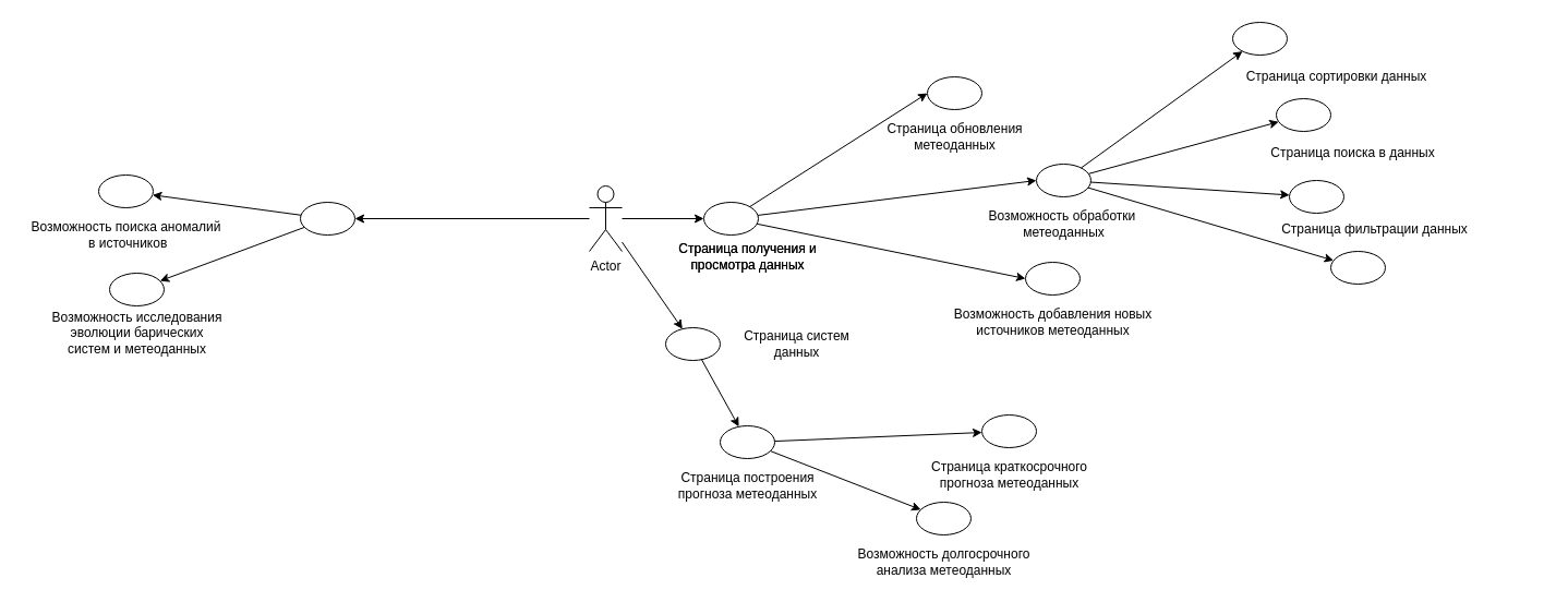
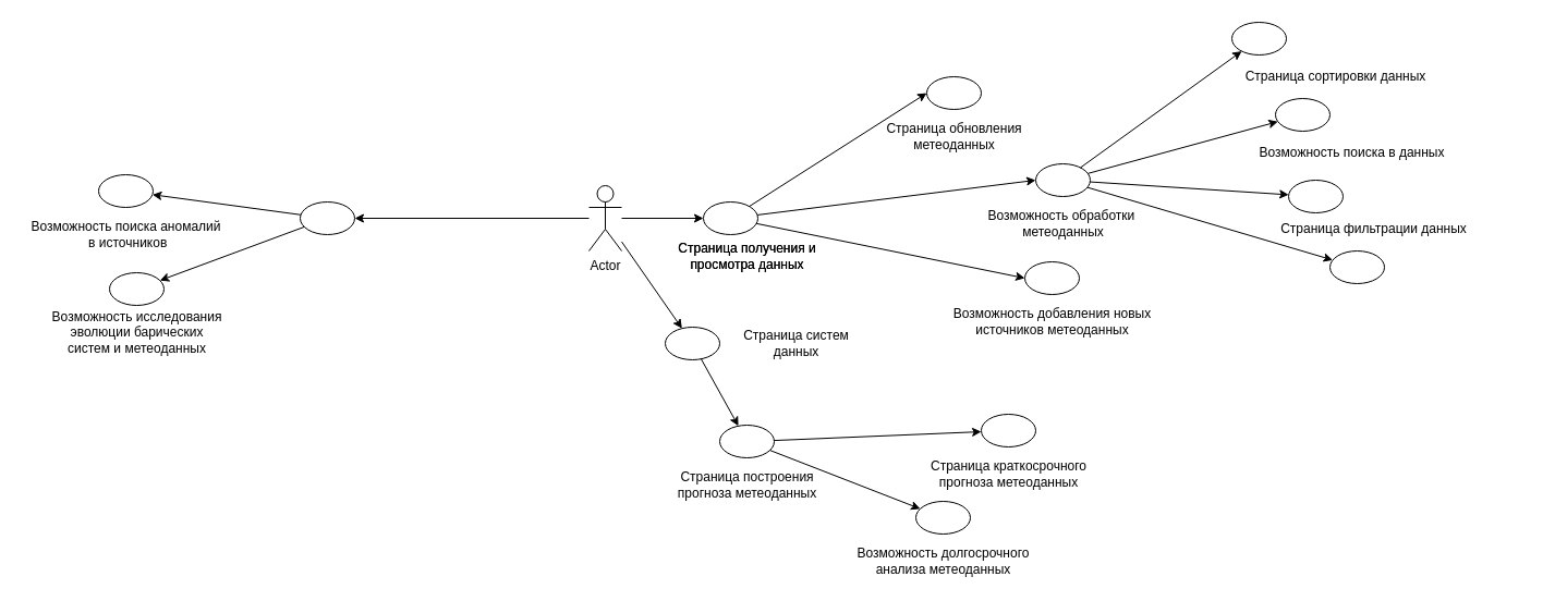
  <mxCell id="0" />
  <mxCell id="1" parent="0" />
  <mxCell id="2" value="" style="rounded=0;orthogonalLoop=1;jettySize=auto;html=1;" parent="1" source="4" target="21" edge="1"><mxGeometry relative="1" as="geometry" /></mxCell>
  <mxCell id="3" value="" style="edgeStyle=orthogonalEdgeStyle;rounded=0;orthogonalLoop=1;jettySize=auto;html=1;entryX=0;entryY=0.5;entryDx=0;entryDy=0;" parent="1" source="4" target="8" edge="1"><mxGeometry relative="1" as="geometry" /></mxCell>
  <mxCell id="4" value="Actor" style="shape=umlActor;verticalLabelPosition=bottom;verticalAlign=top;html=1;" parent="1" vertex="1"><mxGeometry x="540" y="170" width="30" height="60" as="geometry" /></mxCell>
  <mxCell id="5" style="rounded=0;orthogonalLoop=1;jettySize=auto;html=1;entryX=0;entryY=0.5;entryDx=0;entryDy=0;" parent="1" source="8" target="13" edge="1"><mxGeometry relative="1" as="geometry" /></mxCell>
  <mxCell id="6" style="edgeStyle=none;rounded=0;jumpStyle=sharp;jumpSize=1;orthogonalLoop=1;jettySize=auto;html=1;entryX=0;entryY=0.5;entryDx=0;entryDy=0;" parent="1" source="8" target="16" edge="1"><mxGeometry relative="1" as="geometry" /></mxCell>
  <mxCell id="7" style="edgeStyle=none;rounded=0;jumpStyle=sharp;jumpSize=1;orthogonalLoop=1;jettySize=auto;html=1;entryX=0;entryY=0.5;entryDx=0;entryDy=0;" parent="1" source="8" target="23" edge="1"><mxGeometry relative="1" as="geometry" /></mxCell>
  <mxCell id="8" value="" style="ellipse;whiteSpace=wrap;html=1;" parent="1" vertex="1"><mxGeometry x="645" y="185" width="50" height="30" as="geometry" /></mxCell>
  <mxCell id="9" value="" style="endArrow=classic;html=1;entryX=1;entryY=0.5;entryDx=0;entryDy=0;edgeStyle=orthogonalEdgeStyle;jumpStyle=sharp;jumpSize=1;" parent="1" source="4" target="19" edge="1"><mxGeometry width="50" height="50" relative="1" as="geometry"><mxPoint x="535" y="350" as="sourcePoint" /><mxPoint x="585" y="300" as="targetPoint" /><Array as="points"><mxPoint x="345" y="200" /></Array></mxGeometry></mxCell>
  <mxCell id="10" value="Страница получения и &lt;br&gt;просмотра данных" style="text;html=1;align=center;verticalAlign=middle;resizable=0;points=[];autosize=1;" parent="1" vertex="1"><mxGeometry x="615" y="220" width="140" height="30" as="geometry" /></mxCell>
  <mxCell id="11" value="Страница получения и &lt;br&gt;просмотра данных" style="text;html=1;align=center;verticalAlign=middle;resizable=0;points=[];autosize=1;" parent="1" vertex="1"><mxGeometry x="615" y="220" width="140" height="30" as="geometry" /></mxCell>
  <mxCell id="12" value="" style="group" parent="1" vertex="1" connectable="0"><mxGeometry x="805" y="70" width="150" height="70" as="geometry" /></mxCell>
  <mxCell id="13" value="" style="ellipse;whiteSpace=wrap;html=1;" parent="12" vertex="1"><mxGeometry x="45" width="50" height="30" as="geometry" /></mxCell>
  <mxCell id="14" value="Страница обновления &lt;br&gt;метеоданных" style="text;html=1;align=center;verticalAlign=middle;resizable=0;points=[];autosize=1;" parent="12" vertex="1"><mxGeometry x="-10" y="40" width="160" height="30" as="geometry" /></mxCell>
  <mxCell id="15" value="" style="group" parent="1" vertex="1" connectable="0"><mxGeometry x="905" y="150" width="150" height="70" as="geometry" /></mxCell>
  <mxCell id="16" value="" style="ellipse;whiteSpace=wrap;html=1;" parent="15" vertex="1"><mxGeometry x="45" width="50" height="30" as="geometry" /></mxCell>
  <mxCell id="17" value="Возможность обработки&amp;nbsp;&lt;br&gt;метеоданных" style="text;html=1;align=center;verticalAlign=middle;resizable=0;points=[];autosize=1;" parent="15" vertex="1"><mxGeometry x="-10" y="40" width="160" height="30" as="geometry" /></mxCell>
  <mxCell id="18" value="" style="group" parent="1" vertex="1" connectable="0"><mxGeometry x="245" y="185" width="120" height="65" as="geometry" /></mxCell>
  <mxCell id="19" value="" style="ellipse;whiteSpace=wrap;html=1;" parent="18" vertex="1"><mxGeometry x="30" width="50" height="30" as="geometry" /></mxCell>
  <mxCell id="20" value="" style="group" parent="1" vertex="1" connectable="0"><mxGeometry x="585" y="300" width="130" height="60" as="geometry" /></mxCell>
  <mxCell id="21" value="" style="ellipse;whiteSpace=wrap;html=1;" parent="20" vertex="1"><mxGeometry x="25" width="50" height="30" as="geometry" /></mxCell>
  <mxCell id="22" value="" style="group" parent="1" vertex="1" connectable="0"><mxGeometry x="895" y="240" width="170" height="70" as="geometry" /></mxCell>
  <mxCell id="23" value="" style="ellipse;whiteSpace=wrap;html=1;" parent="22" vertex="1"><mxGeometry x="45" width="50" height="30" as="geometry" /></mxCell>
  <mxCell id="24" value="Возможность добавления новых &lt;br&gt;источников&amp;nbsp;метеоданных" style="text;html=1;align=center;verticalAlign=middle;resizable=0;points=[];autosize=1;" parent="22" vertex="1"><mxGeometry x="-30" y="40" width="200" height="30" as="geometry" /></mxCell>
  <mxCell id="25" value="" style="group" parent="1" vertex="1" connectable="0"><mxGeometry x="615" y="390" width="150" height="70" as="geometry" /></mxCell>
  <mxCell id="26" value="" style="ellipse;whiteSpace=wrap;html=1;" parent="25" vertex="1"><mxGeometry x="45" width="50" height="30" as="geometry" /></mxCell>
  <mxCell id="27" value="Страница построения &lt;br&gt;прогноза&amp;nbsp;метеоданных" style="text;html=1;align=center;verticalAlign=middle;resizable=0;points=[];autosize=1;" parent="25" vertex="1"><mxGeometry x="-10" y="40" width="160" height="30" as="geometry" /></mxCell>
  <mxCell id="28" style="edgeStyle=none;rounded=0;jumpStyle=sharp;jumpSize=1;orthogonalLoop=1;jettySize=auto;html=1;" parent="1" source="21" target="26" edge="1"><mxGeometry relative="1" as="geometry" /></mxCell>
  <mxCell id="29" value="" style="group" parent="1" vertex="1" connectable="0"><mxGeometry x="45" y="160" width="165" height="70" as="geometry" /></mxCell>
  <mxCell id="30" value="" style="ellipse;whiteSpace=wrap;html=1;" parent="29" vertex="1"><mxGeometry x="45" width="50" height="30" as="geometry" /></mxCell>
  <mxCell id="31" value="Возможность поиска аномалий&lt;br&gt;&amp;nbsp;в источников" style="text;html=1;align=center;verticalAlign=middle;resizable=0;points=[];autosize=1;" parent="29" vertex="1"><mxGeometry x="-25" y="40" width="190" height="30" as="geometry" /></mxCell>
  <mxCell id="32" value="" style="group" parent="1" vertex="1" connectable="0"><mxGeometry x="855" y="380" width="160" height="70" as="geometry" /></mxCell>
  <mxCell id="33" value="" style="ellipse;whiteSpace=wrap;html=1;" parent="32" vertex="1"><mxGeometry x="45" width="50" height="30" as="geometry" /></mxCell>
  <mxCell id="34" value="Страница краткосрочного &lt;br&gt;прогноза&amp;nbsp;метеоданных" style="text;html=1;align=center;verticalAlign=middle;resizable=0;points=[];autosize=1;" parent="32" vertex="1"><mxGeometry x="-20" y="40" width="180" height="30" as="geometry" /></mxCell>
  <mxCell id="35" style="edgeStyle=none;rounded=0;jumpStyle=sharp;jumpSize=1;orthogonalLoop=1;jettySize=auto;html=1;" parent="1" source="26" target="33" edge="1"><mxGeometry relative="1" as="geometry" /></mxCell>
  <mxCell id="36" value="" style="group" parent="1" vertex="1" connectable="0"><mxGeometry x="795" y="460" width="160" height="70" as="geometry" /></mxCell>
  <mxCell id="37" value="" style="ellipse;whiteSpace=wrap;html=1;" parent="36" vertex="1"><mxGeometry x="45" width="50" height="30" as="geometry" /></mxCell>
  <mxCell id="38" value="Возможность долгосрочного &lt;br&gt;анализа&amp;nbsp;метеоданных" style="text;html=1;align=center;verticalAlign=middle;resizable=0;points=[];autosize=1;" parent="36" vertex="1"><mxGeometry x="-15" y="40" width="170" height="30" as="geometry" /></mxCell>
  <mxCell id="39" style="edgeStyle=none;rounded=0;jumpStyle=sharp;jumpSize=1;orthogonalLoop=1;jettySize=auto;html=1;" parent="1" source="26" target="37" edge="1"><mxGeometry relative="1" as="geometry" /></mxCell>
  <mxCell id="40" value="" style="group" parent="1" vertex="1" connectable="0"><mxGeometry x="55" y="250" width="155" height="80" as="geometry" /></mxCell>
  <mxCell id="41" value="" style="ellipse;whiteSpace=wrap;html=1;" parent="40" vertex="1"><mxGeometry x="45" width="50" height="30" as="geometry" /></mxCell>
  <mxCell id="42" value="Возможность исследования &lt;br&gt;эволюции барических &lt;br&gt;систем и метеоданных" style="text;html=1;align=center;verticalAlign=middle;resizable=0;points=[];autosize=1;" parent="40" vertex="1"><mxGeometry x="-15" y="30" width="170" height="50" as="geometry" /></mxCell>
  <mxCell id="43" style="edgeStyle=none;rounded=0;jumpStyle=sharp;jumpSize=1;orthogonalLoop=1;jettySize=auto;html=1;" parent="1" source="19" target="41" edge="1"><mxGeometry relative="1" as="geometry" /></mxCell>
  <mxCell id="44" value="" style="group" parent="1" vertex="1" connectable="0"><mxGeometry x="1085" y="20" width="170" height="70" as="geometry" /></mxCell>
  <mxCell id="45" value="" style="ellipse;whiteSpace=wrap;html=1;" parent="44" vertex="1"><mxGeometry x="45" width="50" height="30" as="geometry" /></mxCell>
  <mxCell id="46" value="Страница сортировки данных" style="text;html=1;align=center;verticalAlign=middle;resizable=0;points=[];autosize=1;" parent="44" vertex="1"><mxGeometry x="40" y="40" width="200" height="20" as="geometry" /></mxCell>
  <mxCell id="47" style="edgeStyle=none;rounded=0;jumpStyle=sharp;jumpSize=1;orthogonalLoop=1;jettySize=auto;html=1;" parent="1" source="19" target="30" edge="1"><mxGeometry relative="1" as="geometry" /></mxCell>
  <mxCell id="48" value="Страница систем &lt;br&gt;данных" style="text;html=1;align=center;verticalAlign=middle;resizable=0;points=[];autosize=1;" parent="1" vertex="1"><mxGeometry x="665" y="300" width="130" height="30" as="geometry" /></mxCell>
  <mxCell id="49" style="rounded=0;orthogonalLoop=1;jettySize=auto;html=1;" edge="1" parent="1" source="16" target="45"><mxGeometry relative="1" as="geometry" /></mxCell>
  <mxCell id="50" value="" style="group" vertex="1" connectable="0" parent="1"><mxGeometry x="1125" y="90" width="170" height="70" as="geometry" /></mxCell>
  <mxCell id="51" value="" style="ellipse;whiteSpace=wrap;html=1;" vertex="1" parent="50"><mxGeometry x="45" width="50" height="30" as="geometry" /></mxCell>
- <mxCell id="52" value="Страница поиска в данных" style="text;html=1;align=center;verticalAlign=middle;resizable=0;points=[];autosize=1;" vertex="1" parent="50"><mxGeometry x="20" y="40" width="190" height="20" as="geometry" /></mxCell>
+ <mxCell id="52" value="Возможность поиска в данных" style="text;html=1;align=center;verticalAlign=middle;resizable=0;points=[];autosize=1;" vertex="1" parent="50"><mxGeometry x="20" y="40" width="190" height="20" as="geometry" /></mxCell>
  <mxCell id="53" style="edgeStyle=none;rounded=0;orthogonalLoop=1;jettySize=auto;html=1;" edge="1" parent="1" source="16" target="51"><mxGeometry relative="1" as="geometry" /></mxCell>
  <mxCell id="54" value="" style="group" vertex="1" connectable="0" parent="1"><mxGeometry x="1137" y="165" width="175" height="70" as="geometry" /></mxCell>
  <mxCell id="55" value="" style="ellipse;whiteSpace=wrap;html=1;" vertex="1" parent="54"><mxGeometry x="45" width="50" height="30" as="geometry" /></mxCell>
  <mxCell id="56" value="Страница фильтрации данных" style="text;html=1;align=center;verticalAlign=middle;resizable=0;points=[];autosize=1;" vertex="1" parent="54"><mxGeometry x="18" y="35" width="210" height="20" as="geometry" /></mxCell>
  <mxCell id="57" style="edgeStyle=none;rounded=0;orthogonalLoop=1;jettySize=auto;html=1;" edge="1" parent="1" source="16" target="55"><mxGeometry relative="1" as="geometry" /></mxCell>
  <mxCell id="58" value="" style="group" vertex="1" connectable="0" parent="1"><mxGeometry x="1175" y="230" width="230" height="70" as="geometry" /></mxCell>
  <mxCell id="59" value="" style="ellipse;whiteSpace=wrap;html=1;" vertex="1" parent="58"><mxGeometry x="45" width="50" height="30" as="geometry" /></mxCell>
  <mxCell id="60" style="edgeStyle=none;rounded=0;orthogonalLoop=1;jettySize=auto;html=1;" edge="1" parent="1" source="16" target="59"><mxGeometry relative="1" as="geometry" /></mxCell>
